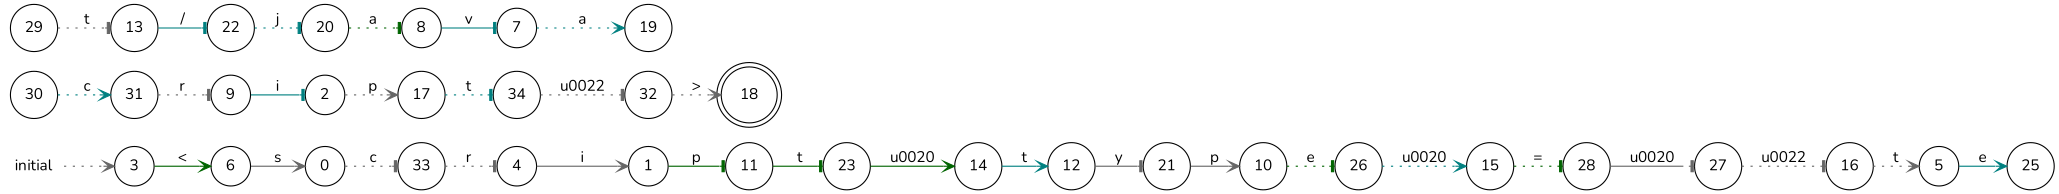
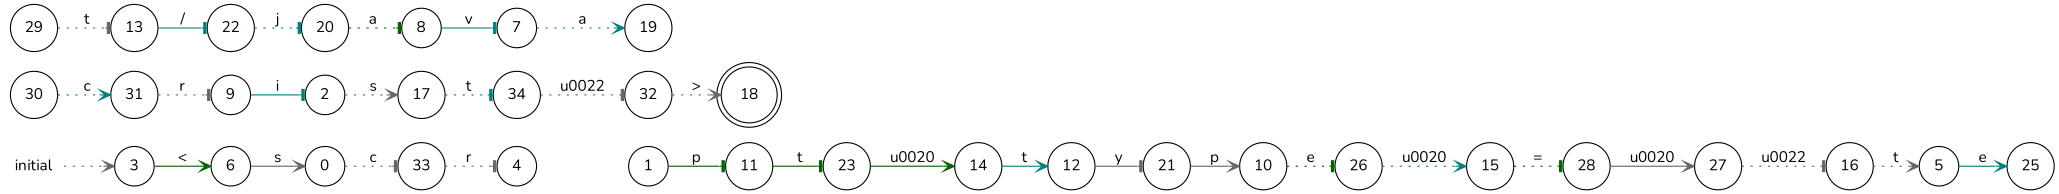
  digraph {
    fontname=Nunito
    rankdir=LR
    node [fontname=Nunito shape=circle]
    edge [arrowhead=tee color=gray40 fontname=Nunito style=dotted]
    0
    33
    4
    1
    11
    23
    14
    2
    17
    n10 [label=34]
    32
    3
    6
    initial [shape=plaintext]
    5
    25
    29
    13
    7
    19
    30
    31
    8
    9
    10
    26
    15
    28
    12
    21
    22
    20
    27
    16
    18 [shape=doublecircle]
    0 -> 33 [label=c]
    33 -> 4 [label=r]
-   4 -> 1 [arrowhead=vee label=i style=solid]
    1 -> 11 [color=darkgreen label=p style=solid]
    11 -> 23 [color=darkgreen label=t style=solid]
    23 -> 14 [arrowhead=vee color=darkgreen label="\u0020" style=solid]
    14 -> 12 [arrowhead=vee color=teal label=t style=solid]
-   2 -> 17 [arrowhead=vee label=p]
+   2 -> 17 [arrowhead=vee label=s]
    17 -> n10 [color=teal label=t]
    n10 -> 32 [label="\u0022"]
    32 -> 18 [arrowhead=vee label=">"]
    3 -> 6 [arrowhead=vee color=darkgreen label="<" style=solid]
    6 -> 0 [arrowhead=vee label=s style=solid]
    initial -> 3 [arrowhead=vee]
    5 -> 25 [arrowhead=vee color=teal label=e style=solid]
    29 -> 13 [label=t]
    13 -> 22 [color=teal label="/" style=solid]
    7 -> 19 [arrowhead=vee color=teal label=a]
    30 -> 31 [arrowhead=vee color=teal label=c]
    31 -> 9 [label=r]
    8 -> 7 [color=teal label=v style=solid]
    9 -> 2 [color=teal label=i style=solid]
    10 -> 26 [color=darkgreen label=e]
    26 -> 15 [arrowhead=vee color=teal label="\u0020"]
    15 -> 28 [color=darkgreen label="="]
-   28 -> 27 [label="\u0020" style=solid]
+   28 -> 27 [arrowhead=vee label="\u0020" style=solid]
    12 -> 21 [label=y style=solid]
    21 -> 10 [arrowhead=vee label=p style=solid]
    22 -> 20 [color=teal label=j]
    20 -> 8 [color=darkgreen label=a]
    27 -> 16 [label="\u0022"]
    16 -> 5 [arrowhead=vee label=t]
  }
